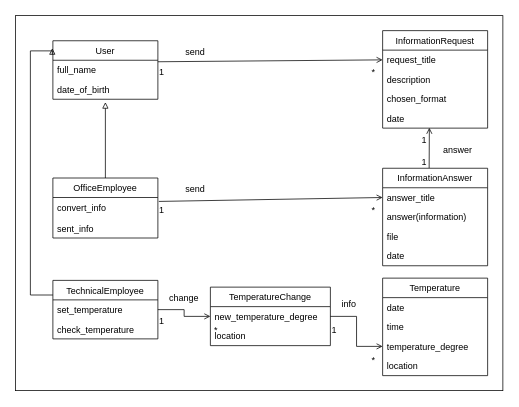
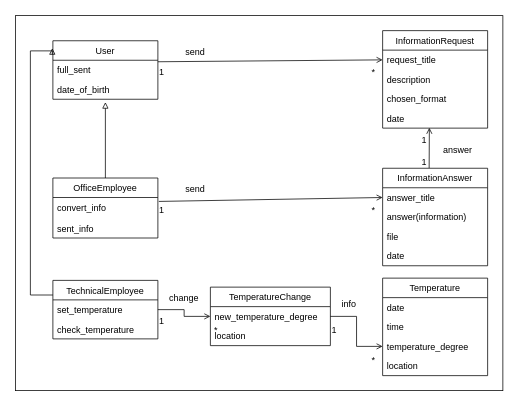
  <mxCell id="0" />
  <mxCell id="1" parent="0" />
  <mxCell id="2" value="" style="rounded=0;whiteSpace=wrap;html=1;" parent="1" vertex="1"><mxGeometry x="20" y="20" width="650" height="500" as="geometry" /></mxCell>
  <mxCell id="3" value="1" style="edgeLabel;resizable=0;html=1;align=left;verticalAlign=bottom;fontSize=12;" parent="1" connectable="0" vertex="1"><mxGeometry x="210" y="103.5" as="geometry" /></mxCell>
  <mxCell id="4" value="*" style="edgeLabel;resizable=0;html=1;align=right;verticalAlign=bottom;fontSize=12;" parent="1" connectable="0" vertex="1"><mxGeometry x="500" y="103.503" as="geometry" /></mxCell>
  <mxCell id="5" value="1" style="edgeLabel;resizable=0;html=1;align=left;verticalAlign=bottom;fontSize=12;" parent="1" connectable="0" vertex="1"><mxGeometry x="210" y="287.5" as="geometry" /></mxCell>
  <mxCell id="6" value="*" style="edgeLabel;resizable=0;html=1;align=right;verticalAlign=bottom;fontSize=12;" parent="1" connectable="0" vertex="1"><mxGeometry x="500" y="287.503" as="geometry" /></mxCell>
  <mxCell id="7" value="1" style="edgeLabel;resizable=0;html=1;align=left;verticalAlign=bottom;fontSize=12;" parent="1" connectable="0" vertex="1"><mxGeometry x="559.92" y="223.5" as="geometry" /></mxCell>
  <mxCell id="8" value="*" style="edgeLabel;resizable=0;html=1;align=right;verticalAlign=bottom;fontSize=12;" parent="1" connectable="0" vertex="1"><mxGeometry x="290" y="446.503" as="geometry" /></mxCell>
  <mxCell id="9" value="*" style="edgeLabel;resizable=0;html=1;align=right;verticalAlign=bottom;fontSize=12;" parent="1" connectable="0" vertex="1"><mxGeometry x="500" y="486.503" as="geometry" /></mxCell>
  <mxCell id="10" value="1" style="edgeLabel;resizable=0;html=1;align=left;verticalAlign=bottom;fontSize=12;" parent="1" connectable="0" vertex="1"><mxGeometry x="559.92" y="193.5" as="geometry" /></mxCell>
  <mxCell id="11" value="User" style="swimlane;fontStyle=0;childLayout=stackLayout;horizontal=1;startSize=26;fillColor=none;horizontalStack=0;resizeParent=1;resizeParentMax=0;resizeLast=0;collapsible=1;marginBottom=0;" parent="1" vertex="1"><mxGeometry x="70" y="53.5" width="140" height="78" as="geometry"><mxRectangle x="20" y="520" width="70" height="30" as="alternateBounds" /></mxGeometry></mxCell>
- <mxCell id="12" value="full_name" style="text;strokeColor=none;fillColor=none;align=left;verticalAlign=top;spacingLeft=4;spacingRight=4;overflow=hidden;rotatable=0;points=[[0,0.5],[1,0.5]];portConstraint=eastwest;" parent="11" vertex="1"><mxGeometry y="26" width="140" height="26" as="geometry" /></mxCell>
+ <mxCell id="12" value="full_sent" style="text;strokeColor=none;fillColor=none;align=left;verticalAlign=top;spacingLeft=4;spacingRight=4;overflow=hidden;rotatable=0;points=[[0,0.5],[1,0.5]];portConstraint=eastwest;" parent="11" vertex="1"><mxGeometry y="26" width="140" height="26" as="geometry" /></mxCell>
  <mxCell id="13" value="date_of_birth" style="text;strokeColor=none;fillColor=none;align=left;verticalAlign=top;spacingLeft=4;spacingRight=4;overflow=hidden;rotatable=0;points=[[0,0.5],[1,0.5]];portConstraint=eastwest;" parent="11" vertex="1"><mxGeometry y="52" width="140" height="26" as="geometry" /></mxCell>
  <mxCell id="14" value="InformationRequest" style="swimlane;fontStyle=0;childLayout=stackLayout;horizontal=1;startSize=26;fillColor=none;horizontalStack=0;resizeParent=1;resizeParentMax=0;resizeLast=0;collapsible=1;marginBottom=0;" parent="1" vertex="1"><mxGeometry x="509.68" y="40" width="140" height="130" as="geometry" /></mxCell>
  <mxCell id="15" value="request_title" style="text;strokeColor=none;fillColor=none;align=left;verticalAlign=top;spacingLeft=4;spacingRight=4;overflow=hidden;rotatable=0;points=[[0,0.5],[1,0.5]];portConstraint=eastwest;" parent="14" vertex="1"><mxGeometry y="26" width="140" height="26" as="geometry" /></mxCell>
  <mxCell id="16" value="description" style="text;strokeColor=none;fillColor=none;align=left;verticalAlign=top;spacingLeft=4;spacingRight=4;overflow=hidden;rotatable=0;points=[[0,0.5],[1,0.5]];portConstraint=eastwest;" parent="14" vertex="1"><mxGeometry y="52" width="140" height="26" as="geometry" /></mxCell>
  <mxCell id="17" value="chosen_format" style="text;strokeColor=none;fillColor=none;align=left;verticalAlign=top;spacingLeft=4;spacingRight=4;overflow=hidden;rotatable=0;points=[[0,0.5],[1,0.5]];portConstraint=eastwest;" parent="14" vertex="1"><mxGeometry y="78" width="140" height="26" as="geometry" /></mxCell>
  <mxCell id="18" value="date" style="text;strokeColor=none;fillColor=none;align=left;verticalAlign=top;spacingLeft=4;spacingRight=4;overflow=hidden;rotatable=0;points=[[0,0.5],[1,0.5]];portConstraint=eastwest;" parent="14" vertex="1"><mxGeometry y="104" width="140" height="26" as="geometry" /></mxCell>
  <mxCell id="19" value="OfficeEmployee" style="swimlane;fontStyle=0;childLayout=stackLayout;horizontal=1;startSize=26;fillColor=none;horizontalStack=0;resizeParent=1;resizeParentMax=0;resizeLast=0;collapsible=1;marginBottom=0;" parent="1" vertex="1"><mxGeometry x="70" y="236.5" width="140" height="80" as="geometry" /></mxCell>
  <mxCell id="20" value="convert_info&#10;&#10;sent_info" style="text;strokeColor=none;fillColor=none;align=left;verticalAlign=top;spacingLeft=4;spacingRight=4;overflow=hidden;rotatable=0;points=[[0,0.5],[1,0.5]];portConstraint=eastwest;" parent="19" vertex="1"><mxGeometry y="26" width="140" height="54" as="geometry" /></mxCell>
  <mxCell id="21" value="InformationAnswer" style="swimlane;fontStyle=0;childLayout=stackLayout;horizontal=1;startSize=26;fillColor=none;horizontalStack=0;resizeParent=1;resizeParentMax=0;resizeLast=0;collapsible=1;marginBottom=0;" parent="1" vertex="1"><mxGeometry x="509.68" y="223.5" width="140" height="130" as="geometry" /></mxCell>
  <mxCell id="22" value="answer_title" style="text;strokeColor=none;fillColor=none;align=left;verticalAlign=top;spacingLeft=4;spacingRight=4;overflow=hidden;rotatable=0;points=[[0,0.5],[1,0.5]];portConstraint=eastwest;" parent="21" vertex="1"><mxGeometry y="26" width="140" height="26" as="geometry" /></mxCell>
  <mxCell id="23" value="answer(information)" style="text;strokeColor=none;fillColor=none;align=left;verticalAlign=top;spacingLeft=4;spacingRight=4;overflow=hidden;rotatable=0;points=[[0,0.5],[1,0.5]];portConstraint=eastwest;" parent="21" vertex="1"><mxGeometry y="52" width="140" height="26" as="geometry" /></mxCell>
  <mxCell id="24" value="file" style="text;strokeColor=none;fillColor=none;align=left;verticalAlign=top;spacingLeft=4;spacingRight=4;overflow=hidden;rotatable=0;points=[[0,0.5],[1,0.5]];portConstraint=eastwest;" parent="21" vertex="1"><mxGeometry y="78" width="140" height="26" as="geometry" /></mxCell>
  <mxCell id="25" value="date" style="text;strokeColor=none;fillColor=none;align=left;verticalAlign=top;spacingLeft=4;spacingRight=4;overflow=hidden;rotatable=0;points=[[0,0.5],[1,0.5]];portConstraint=eastwest;" parent="21" vertex="1"><mxGeometry y="104" width="140" height="26" as="geometry" /></mxCell>
  <mxCell id="26" value="TechnicalEmployee" style="swimlane;fontStyle=0;childLayout=stackLayout;horizontal=1;startSize=26;fillColor=none;horizontalStack=0;resizeParent=1;resizeParentMax=0;resizeLast=0;collapsible=1;marginBottom=0;" parent="1" vertex="1"><mxGeometry x="70" y="373" width="140" height="78" as="geometry" /></mxCell>
  <mxCell id="27" value="set_temperature" style="text;strokeColor=none;fillColor=none;align=left;verticalAlign=top;spacingLeft=4;spacingRight=4;overflow=hidden;rotatable=0;points=[[0,0.5],[1,0.5]];portConstraint=eastwest;" parent="26" vertex="1"><mxGeometry y="26" width="140" height="26" as="geometry" /></mxCell>
  <mxCell id="28" value="check_temperature" style="text;strokeColor=none;fillColor=none;align=left;verticalAlign=top;spacingLeft=4;spacingRight=4;overflow=hidden;rotatable=0;points=[[0,0.5],[1,0.5]];portConstraint=eastwest;" parent="26" vertex="1"><mxGeometry y="52" width="140" height="26" as="geometry" /></mxCell>
  <mxCell id="29" value="Temperature" style="swimlane;fontStyle=0;childLayout=stackLayout;horizontal=1;startSize=26;fillColor=none;horizontalStack=0;resizeParent=1;resizeParentMax=0;resizeLast=0;collapsible=1;marginBottom=0;" parent="1" vertex="1"><mxGeometry x="509.68" y="370" width="140" height="130" as="geometry" /></mxCell>
  <mxCell id="30" value="date" style="text;strokeColor=none;fillColor=none;align=left;verticalAlign=top;spacingLeft=4;spacingRight=4;overflow=hidden;rotatable=0;points=[[0,0.5],[1,0.5]];portConstraint=eastwest;" parent="29" vertex="1"><mxGeometry y="26" width="140" height="26" as="geometry" /></mxCell>
  <mxCell id="31" value="time" style="text;strokeColor=none;fillColor=none;align=left;verticalAlign=top;spacingLeft=4;spacingRight=4;overflow=hidden;rotatable=0;points=[[0,0.5],[1,0.5]];portConstraint=eastwest;" parent="29" vertex="1"><mxGeometry y="52" width="140" height="26" as="geometry" /></mxCell>
  <mxCell id="32" value="temperature_degree" style="text;strokeColor=none;fillColor=none;align=left;verticalAlign=top;spacingLeft=4;spacingRight=4;overflow=hidden;rotatable=0;points=[[0,0.5],[1,0.5]];portConstraint=eastwest;" parent="29" vertex="1"><mxGeometry y="78" width="140" height="26" as="geometry" /></mxCell>
  <mxCell id="33" value="location" style="text;strokeColor=none;fillColor=none;align=left;verticalAlign=top;spacingLeft=4;spacingRight=4;overflow=hidden;rotatable=0;points=[[0,0.5],[1,0.5]];portConstraint=eastwest;" parent="29" vertex="1"><mxGeometry y="104" width="140" height="26" as="geometry" /></mxCell>
  <mxCell id="34" style="rounded=0;orthogonalLoop=1;jettySize=auto;html=1;exitX=1;exitY=0.077;exitDx=0;exitDy=0;entryX=0;entryY=0.5;entryDx=0;entryDy=0;exitPerimeter=0;endArrow=open;endFill=0;" parent="1" source="12" target="15" edge="1"><mxGeometry relative="1" as="geometry" /></mxCell>
  <mxCell id="35" value="send" style="text;html=1;strokeColor=none;fillColor=none;align=center;verticalAlign=middle;whiteSpace=wrap;rounded=0;" parent="1" vertex="1"><mxGeometry x="230" y="53.5" width="60" height="30" as="geometry" /></mxCell>
  <mxCell id="36" style="rounded=0;orthogonalLoop=1;jettySize=auto;html=1;exitX=1.009;exitY=0.097;exitDx=0;exitDy=0;entryX=0;entryY=0.5;entryDx=0;entryDy=0;exitPerimeter=0;endArrow=open;endFill=0;" parent="1" source="20" target="22" edge="1"><mxGeometry relative="1" as="geometry" /></mxCell>
  <mxCell id="37" value="send" style="text;html=1;strokeColor=none;fillColor=none;align=center;verticalAlign=middle;whiteSpace=wrap;rounded=0;" parent="1" vertex="1"><mxGeometry x="230" y="236.5" width="60" height="30" as="geometry" /></mxCell>
  <mxCell id="38" value="answer" style="text;html=1;strokeColor=none;fillColor=none;align=center;verticalAlign=middle;whiteSpace=wrap;rounded=0;" parent="1" vertex="1"><mxGeometry x="579.84" y="183.5" width="60" height="30" as="geometry" /></mxCell>
  <mxCell id="39" value="change" style="text;html=1;strokeColor=none;fillColor=none;align=center;verticalAlign=middle;whiteSpace=wrap;rounded=0;" parent="1" vertex="1"><mxGeometry x="220" y="382" width="50" height="30" as="geometry" /></mxCell>
  <mxCell id="40" style="edgeStyle=orthogonalEdgeStyle;rounded=0;orthogonalLoop=1;jettySize=auto;html=1;exitX=0;exitY=0.25;exitDx=0;exitDy=0;entryX=-0.006;entryY=0.128;entryDx=0;entryDy=0;entryPerimeter=0;endArrow=block;endFill=0;" parent="1" source="26" target="11" edge="1"><mxGeometry relative="1" as="geometry"><Array as="points"><mxPoint x="40" y="393" /><mxPoint x="40" y="67" /></Array></mxGeometry></mxCell>
  <mxCell id="41" style="rounded=0;orthogonalLoop=1;jettySize=auto;html=1;exitX=0.5;exitY=0;exitDx=0;exitDy=0;entryX=0.5;entryY=1.15;entryDx=0;entryDy=0;entryPerimeter=0;endArrow=block;endFill=0;" parent="1" source="19" target="13" edge="1"><mxGeometry relative="1" as="geometry"><mxPoint x="140" y="159.346" as="targetPoint" /></mxGeometry></mxCell>
  <mxCell id="42" style="rounded=0;orthogonalLoop=1;jettySize=auto;html=1;entryX=0.445;entryY=0.981;entryDx=0;entryDy=0;entryPerimeter=0;exitX=0.443;exitY=-0.002;exitDx=0;exitDy=0;exitPerimeter=0;endArrow=open;endFill=0;" parent="1" source="21" target="18" edge="1"><mxGeometry relative="1" as="geometry"><mxPoint x="571.84" y="213.5" as="sourcePoint" /></mxGeometry></mxCell>
  <mxCell id="43" value="TemperatureChange" style="swimlane;fontStyle=0;childLayout=stackLayout;horizontal=1;startSize=26;fillColor=none;horizontalStack=0;resizeParent=1;resizeParentMax=0;resizeLast=0;collapsible=1;marginBottom=0;" parent="1" vertex="1"><mxGeometry x="280" y="382" width="160" height="78" as="geometry" /></mxCell>
  <mxCell id="44" value="new_temperature_degree" style="text;strokeColor=none;fillColor=none;align=left;verticalAlign=top;spacingLeft=4;spacingRight=4;overflow=hidden;rotatable=0;points=[[0,0.5],[1,0.5]];portConstraint=eastwest;" parent="43" vertex="1"><mxGeometry y="26" width="160" height="26" as="geometry" /></mxCell>
  <mxCell id="45" value="location" style="text;strokeColor=none;fillColor=none;align=left;verticalAlign=top;spacingLeft=4;spacingRight=4;overflow=hidden;rotatable=0;points=[[0,0.5],[1,0.5]];portConstraint=eastwest;" parent="43" vertex="1"><mxGeometry y="52" width="160" height="26" as="geometry" /></mxCell>
  <mxCell id="46" style="edgeStyle=orthogonalEdgeStyle;rounded=0;orthogonalLoop=1;jettySize=auto;html=1;exitX=1;exitY=0.5;exitDx=0;exitDy=0;entryX=0;entryY=0.5;entryDx=0;entryDy=0;endArrow=open;endFill=0;" parent="1" source="27" target="44" edge="1"><mxGeometry relative="1" as="geometry" /></mxCell>
  <mxCell id="47" value="1" style="edgeLabel;resizable=0;html=1;align=left;verticalAlign=bottom;fontSize=12;" parent="1" connectable="0" vertex="1"><mxGeometry x="210" y="435" as="geometry" /></mxCell>
  <mxCell id="48" style="edgeStyle=orthogonalEdgeStyle;rounded=0;orthogonalLoop=1;jettySize=auto;html=1;exitX=1;exitY=0.5;exitDx=0;exitDy=0;entryX=0;entryY=0.5;entryDx=0;entryDy=0;endArrow=open;endFill=0;" parent="1" source="44" target="32" edge="1"><mxGeometry relative="1" as="geometry" /></mxCell>
  <mxCell id="49" value="info" style="text;html=1;strokeColor=none;fillColor=none;align=center;verticalAlign=middle;whiteSpace=wrap;rounded=0;" parent="1" vertex="1"><mxGeometry x="440" y="390" width="50" height="30" as="geometry" /></mxCell>
  <mxCell id="50" value="1" style="edgeLabel;resizable=0;html=1;align=left;verticalAlign=bottom;fontSize=12;" parent="1" connectable="0" vertex="1"><mxGeometry x="440.08" y="446.5" as="geometry" /></mxCell>
